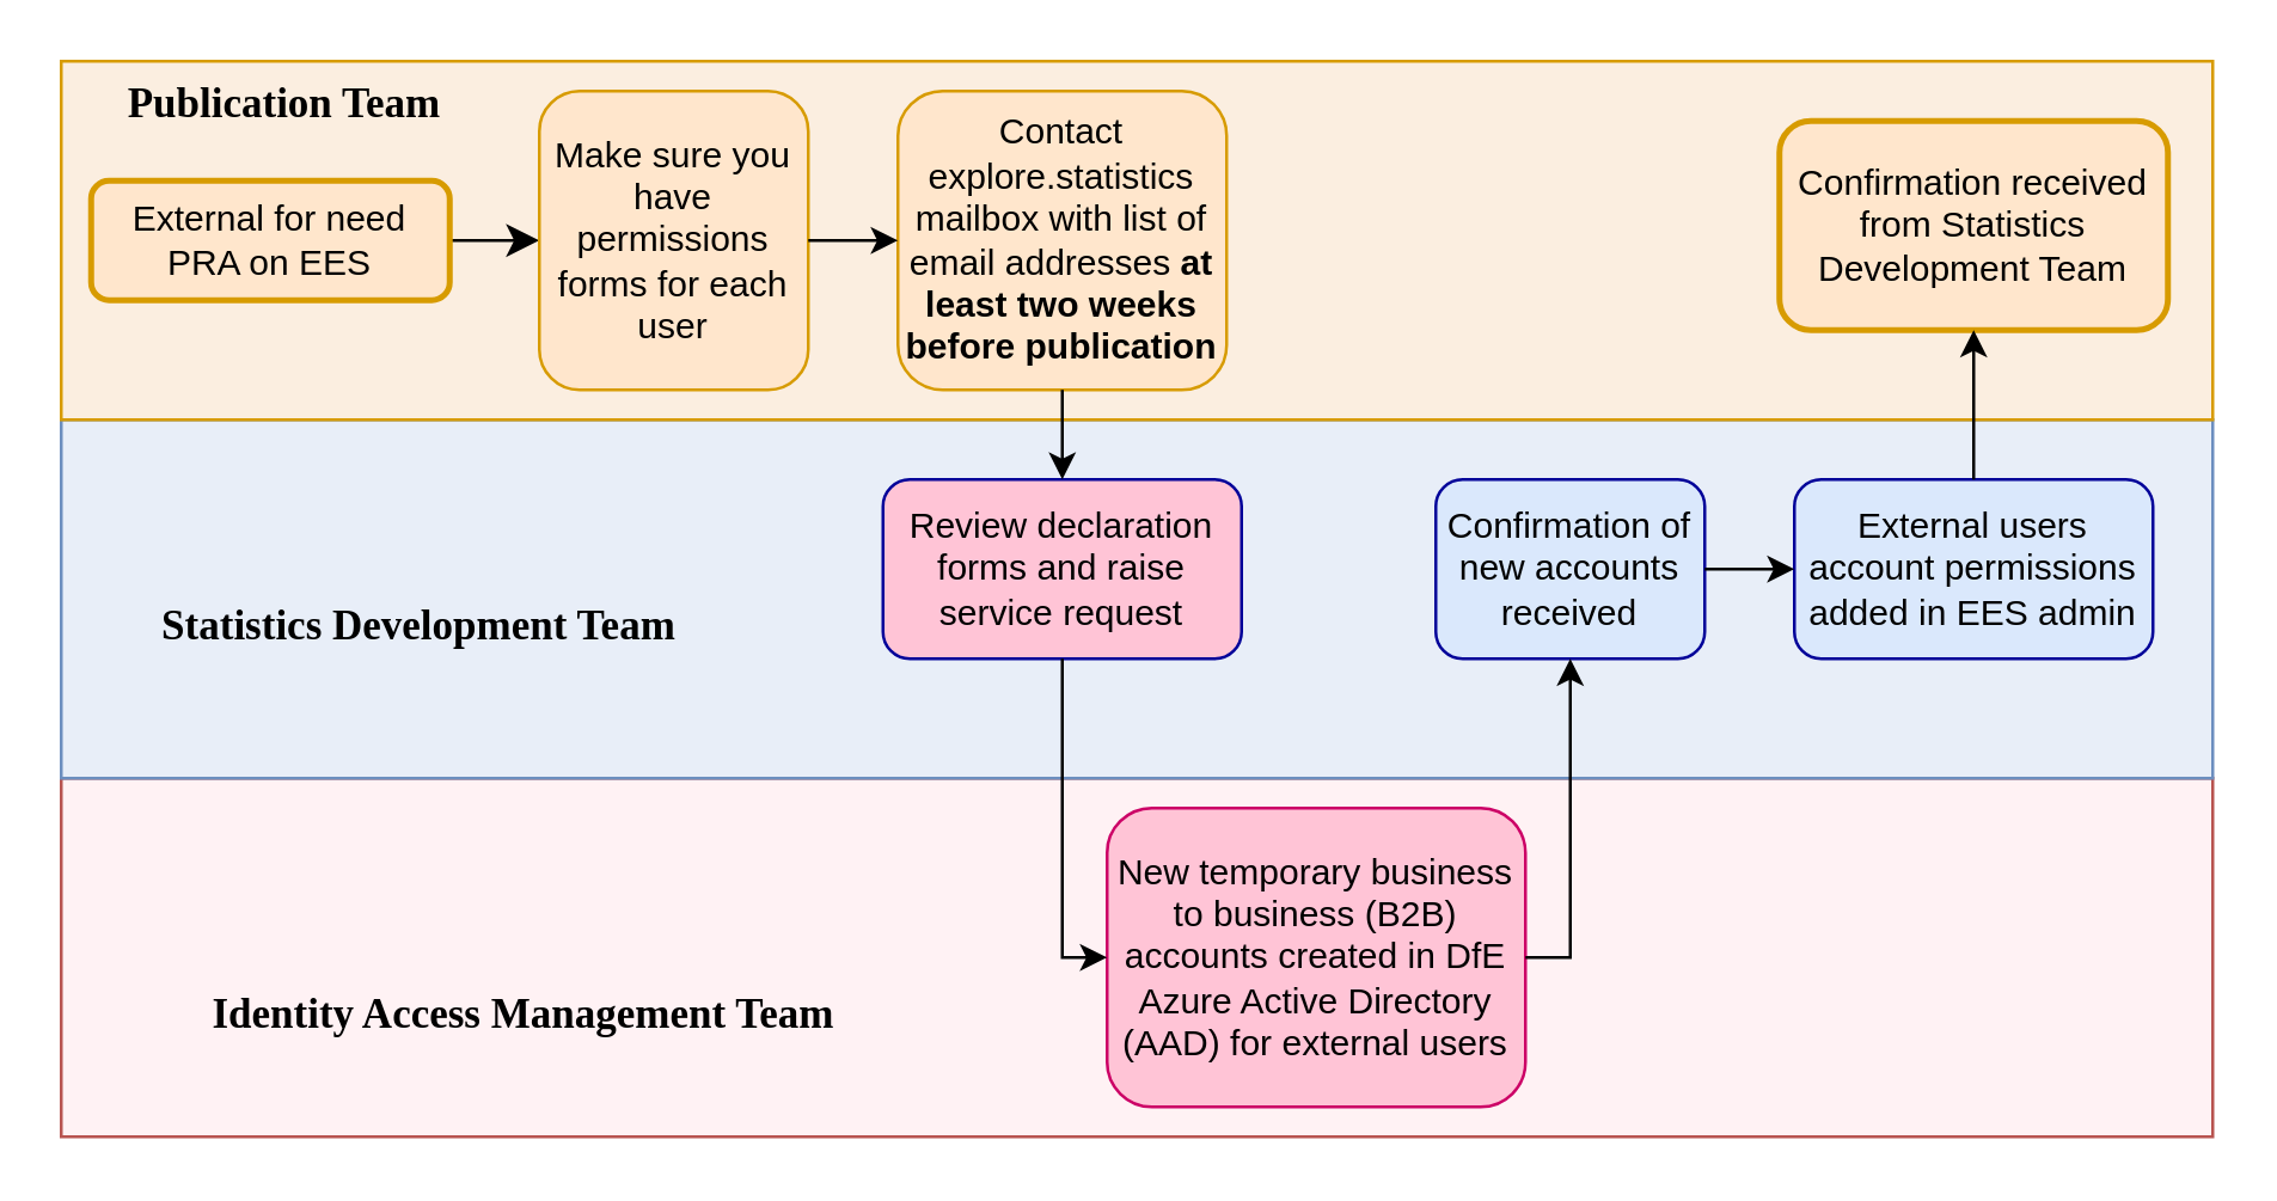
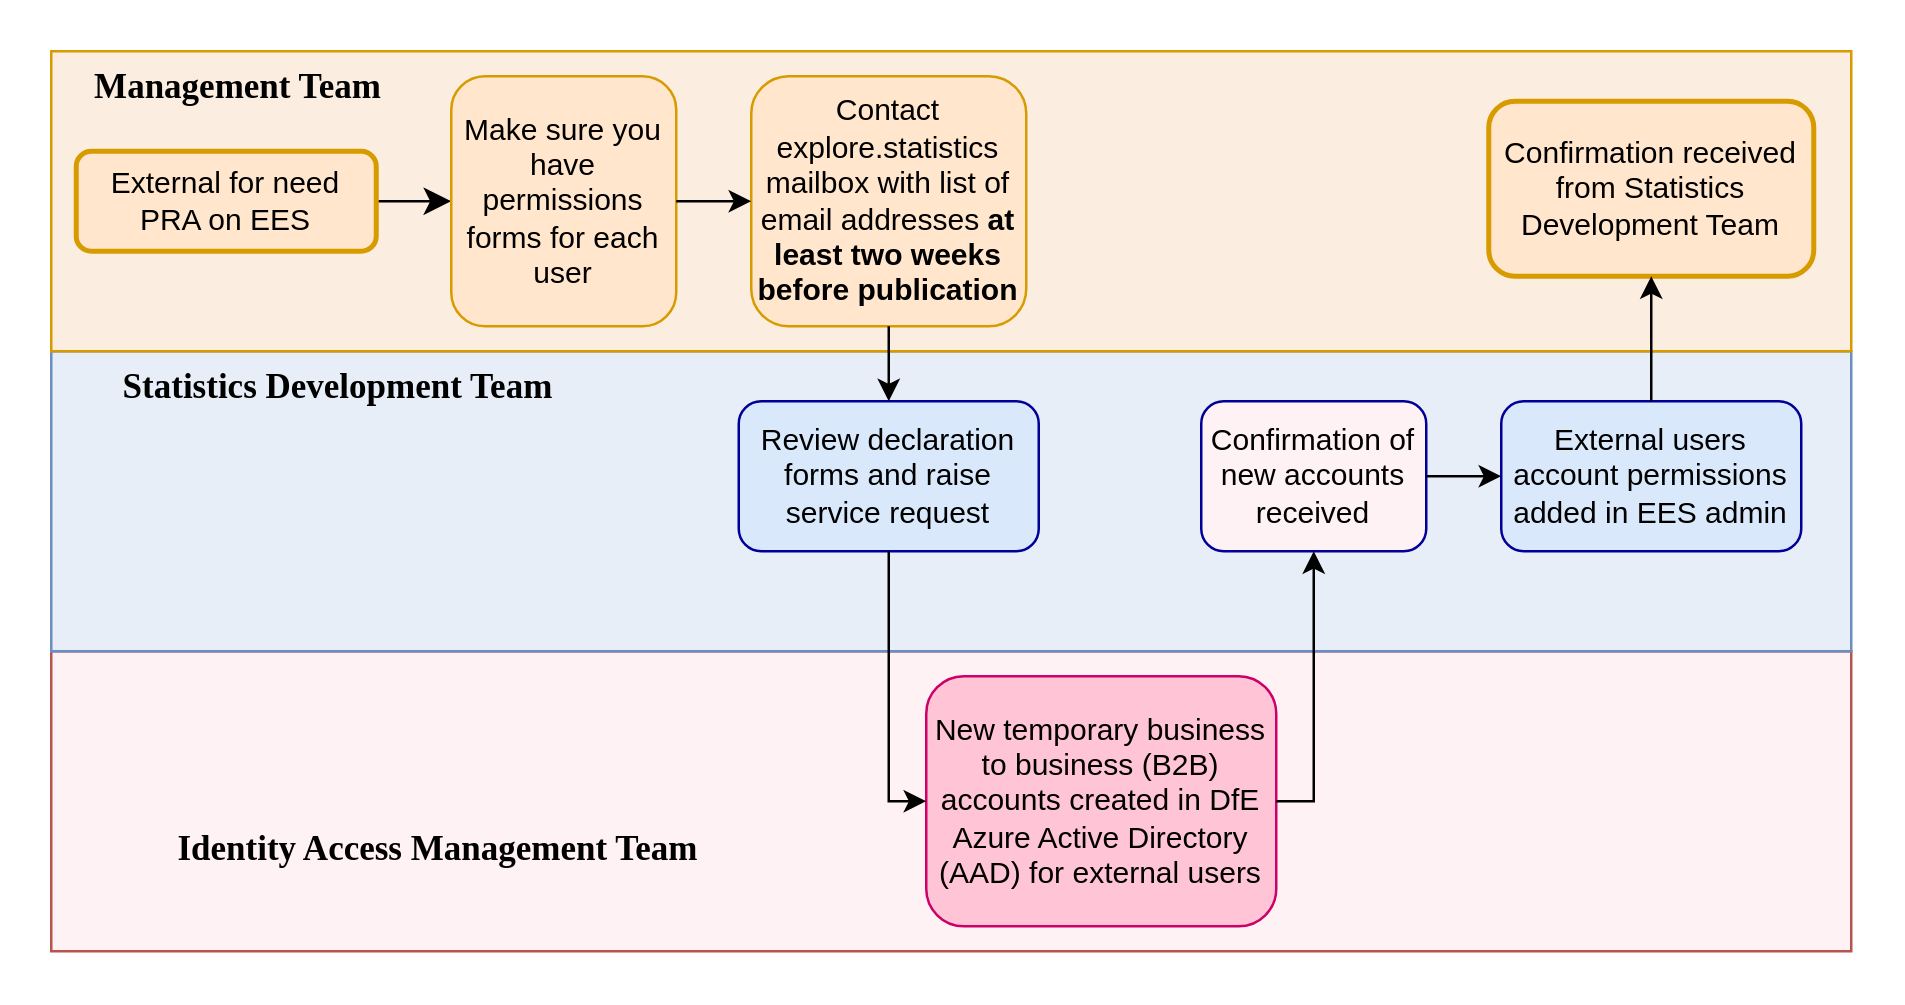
  <mxCell id="0" />
  <mxCell id="1" parent="0" />
  <mxCell id="2" value="" style="rounded=0;whiteSpace=wrap;html=1;fillColor=#FFF2F4;strokeColor=#b85450;" parent="1" vertex="1"><mxGeometry x="20" y="260" width="720" height="120" as="geometry" /></mxCell>
  <mxCell id="3" value="" style="rounded=0;whiteSpace=wrap;html=1;fillColor=#e8eef8;strokeColor=#6c8ebf;" parent="1" vertex="1"><mxGeometry x="20" y="140" width="720" height="120" as="geometry" /></mxCell>
  <mxCell id="4" value="" style="rounded=0;whiteSpace=wrap;html=1;fillColor=#fbeee0;strokeColor=#d79b00;" parent="1" vertex="1"><mxGeometry x="20" y="20" width="720" height="120" as="geometry" /></mxCell>
  <mxCell id="5" value="" style="rounded=0;html=1;jettySize=auto;orthogonalLoop=1;fontSize=11;endArrow=classic;endFill=1;endSize=8;strokeWidth=1;shadow=0;labelBackgroundColor=none;edgeStyle=orthogonalEdgeStyle;" parent="1" source="6" edge="1"><mxGeometry relative="1" as="geometry"><mxPoint x="180" y="80" as="targetPoint" /></mxGeometry></mxCell>
  <mxCell id="6" value="External for need PRA on EES" style="rounded=1;whiteSpace=wrap;html=1;fontSize=12;glass=0;strokeWidth=2;shadow=0;fillColor=#ffe6cc;strokeColor=#d79b00;" parent="1" vertex="1"><mxGeometry x="30" y="60" width="120" height="40" as="geometry" /></mxCell>
  <mxCell id="7" value="Make sure you have permissions forms for each user" style="rounded=1;whiteSpace=wrap;html=1;fontSize=12;glass=0;strokeWidth=1;shadow=0;fillColor=#ffe6cc;strokeColor=#d79b00;" parent="1" vertex="1"><mxGeometry x="180" y="30" width="90" height="100" as="geometry" /></mxCell>
  <mxCell id="8" value="Contact explore.statistics mailbox with list of email addresses &lt;b&gt;at least two weeks before publication&lt;/b&gt;" style="rounded=1;whiteSpace=wrap;html=1;fontSize=12;glass=0;strokeWidth=1;shadow=0;fillColor=#ffe6cc;strokeColor=#d79b00;" parent="1" vertex="1"><mxGeometry x="300" y="30" width="110" height="100" as="geometry" /></mxCell>
  <mxCell id="9" style="edgeStyle=orthogonalEdgeStyle;rounded=0;orthogonalLoop=1;jettySize=auto;html=1;exitX=0.5;exitY=1;exitDx=0;exitDy=0;" parent="1" source="4" target="4" edge="1"><mxGeometry relative="1" as="geometry" /></mxCell>
- <mxCell id="10" value="Review declaration forms and raise service request" style="rounded=1;whiteSpace=wrap;html=1;fontSize=12;glass=0;strokeWidth=1;shadow=0;fillColor=#ffc4d6;strokeColor=#000099;" parent="1" vertex="1"><mxGeometry x="295" y="160" width="120" height="60" as="geometry" /></mxCell>
+ <mxCell id="10" value="Review declaration forms and raise service request" style="rounded=1;whiteSpace=wrap;html=1;fontSize=12;glass=0;strokeWidth=1;shadow=0;fillColor=#dae8fc;strokeColor=#000099;" parent="1" vertex="1"><mxGeometry x="295" y="160" width="120" height="60" as="geometry" /></mxCell>
  <mxCell id="11" value="" style="endArrow=classic;html=1;rounded=0;entryX=0.5;entryY=0;entryDx=0;entryDy=0;exitX=0.5;exitY=1;exitDx=0;exitDy=0;" parent="1" source="8" target="10" edge="1"><mxGeometry width="50" height="50" relative="1" as="geometry"><mxPoint x="450" y="110" as="sourcePoint" /><mxPoint x="500" y="60" as="targetPoint" /></mxGeometry></mxCell>
- <mxCell id="12" value="Confirmation of new accounts received" style="rounded=1;whiteSpace=wrap;html=1;fontSize=12;glass=0;strokeWidth=1;shadow=0;fillColor=#dae8fc;strokeColor=#000099;" parent="1" vertex="1"><mxGeometry x="480" y="160" width="90" height="60" as="geometry" /></mxCell>
+ <mxCell id="12" value="Confirmation of new accounts received" style="rounded=1;whiteSpace=wrap;html=1;fontSize=12;glass=0;strokeWidth=1;shadow=0;fillColor=#fff2f4;strokeColor=#000099;" parent="1" vertex="1"><mxGeometry x="480" y="160" width="90" height="60" as="geometry" /></mxCell>
  <mxCell id="13" value="New temporary business to business (B2B) accounts created in DfE Azure Active Directory (AAD) for external users" style="rounded=1;whiteSpace=wrap;html=1;fontSize=12;glass=0;strokeWidth=1;shadow=0;fillColor=#FFC4D6;strokeColor=#CC0066;" parent="1" vertex="1"><mxGeometry x="370" y="270" width="140" height="100" as="geometry" /></mxCell>
  <mxCell id="14" value="" style="endArrow=classic;html=1;rounded=0;exitX=0.5;exitY=1;exitDx=0;exitDy=0;entryX=0;entryY=0.5;entryDx=0;entryDy=0;" parent="1" source="10" target="13" edge="1"><mxGeometry width="50" height="50" relative="1" as="geometry"><mxPoint x="370" y="360" as="sourcePoint" /><mxPoint x="420" y="310" as="targetPoint" /><Array as="points"><mxPoint x="355" y="320" /></Array></mxGeometry></mxCell>
  <mxCell id="15" value="" style="endArrow=classic;html=1;rounded=0;exitX=1;exitY=0.5;exitDx=0;exitDy=0;entryX=0.5;entryY=1;entryDx=0;entryDy=0;" parent="1" source="13" target="12" edge="1"><mxGeometry width="50" height="50" relative="1" as="geometry"><mxPoint x="610" y="320" as="sourcePoint" /><mxPoint x="650" y="270" as="targetPoint" /><Array as="points"><mxPoint x="525" y="320" /></Array></mxGeometry></mxCell>
- <mxCell id="16" value="&lt;b&gt;&lt;font style=&quot;font-size: 14px;&quot;&gt;Publication Team&lt;/font&gt;&lt;/b&gt;" style="text;html=1;strokeColor=none;fillColor=none;align=center;verticalAlign=middle;whiteSpace=wrap;rounded=0;fontFamily=Tahoma;" parent="1" vertex="1"><mxGeometry x="20" y="20" width="150" height="30" as="geometry" /></mxCell>
- <mxCell id="17" value="&lt;span style=&quot;font-size: 14px;&quot;&gt;&lt;b&gt;Statistics Development Team&lt;/b&gt;&lt;/span&gt;" style="text;html=1;strokeColor=none;fillColor=none;align=center;verticalAlign=middle;whiteSpace=wrap;rounded=0;fontFamily=Tahoma;" parent="1" vertex="1"><mxGeometry x="25" y="195" width="230" height="30" as="geometry" /></mxCell>
+ <mxCell id="16" value="&lt;b&gt;&lt;font style=&quot;font-size: 14px;&quot;&gt;Management Team&lt;/font&gt;&lt;/b&gt;" style="text;html=1;strokeColor=none;fillColor=none;align=center;verticalAlign=middle;whiteSpace=wrap;rounded=0;fontFamily=Tahoma;" parent="1" vertex="1"><mxGeometry x="20" y="20" width="150" height="30" as="geometry" /></mxCell>
+ <mxCell id="17" value="&lt;span style=&quot;font-size: 14px;&quot;&gt;&lt;b&gt;Statistics Development Team&lt;/b&gt;&lt;/span&gt;" style="text;html=1;strokeColor=none;fillColor=none;align=center;verticalAlign=middle;whiteSpace=wrap;rounded=0;fontFamily=Tahoma;" parent="1" vertex="1"><mxGeometry x="20" y="140" width="230" height="30" as="geometry" /></mxCell>
  <mxCell id="18" value="&lt;span style=&quot;font-size: 14px;&quot;&gt;&lt;b&gt;Identity Access Management Team&lt;/b&gt;&lt;/span&gt;" style="text;html=1;strokeColor=none;fillColor=none;align=center;verticalAlign=middle;whiteSpace=wrap;rounded=0;fontFamily=Tahoma;" parent="1" vertex="1"><mxGeometry x="40" y="325" width="270" height="30" as="geometry" /></mxCell>
  <mxCell id="19" value="" style="endArrow=classic;html=1;rounded=0;exitX=1;exitY=0.5;exitDx=0;exitDy=0;entryX=0;entryY=0.5;entryDx=0;entryDy=0;" parent="1" source="7" target="8" edge="1"><mxGeometry width="50" height="50" relative="1" as="geometry"><mxPoint x="370" y="360" as="sourcePoint" /><mxPoint x="420" y="310" as="targetPoint" /></mxGeometry></mxCell>
  <mxCell id="20" value="External users account permissions added in EES admin" style="rounded=1;whiteSpace=wrap;html=1;fontSize=12;glass=0;strokeWidth=1;shadow=0;fillColor=#dae8fc;strokeColor=#000099;" parent="1" vertex="1"><mxGeometry x="600" y="160" width="120" height="60" as="geometry" /></mxCell>
  <mxCell id="21" value="" style="endArrow=classic;html=1;rounded=0;entryX=0;entryY=0.5;entryDx=0;entryDy=0;exitX=1;exitY=0.5;exitDx=0;exitDy=0;" parent="1" source="12" target="20" edge="1"><mxGeometry width="50" height="50" relative="1" as="geometry"><mxPoint x="370" y="360" as="sourcePoint" /><mxPoint x="420" y="310" as="targetPoint" /></mxGeometry></mxCell>
  <mxCell id="22" value="Confirmation received from Statistics Development Team" style="rounded=1;whiteSpace=wrap;html=1;fontSize=12;glass=0;strokeWidth=2;shadow=0;fillColor=#ffe6cc;strokeColor=#d79b00;" parent="1" vertex="1"><mxGeometry x="595" y="40" width="130" height="70" as="geometry" /></mxCell>
  <mxCell id="23" value="" style="endArrow=classic;html=1;rounded=0;entryX=0.5;entryY=1;entryDx=0;entryDy=0;" parent="1" target="22" edge="1"><mxGeometry width="50" height="50" relative="1" as="geometry"><mxPoint x="660" y="160" as="sourcePoint" /><mxPoint x="420" y="310" as="targetPoint" /></mxGeometry></mxCell>
